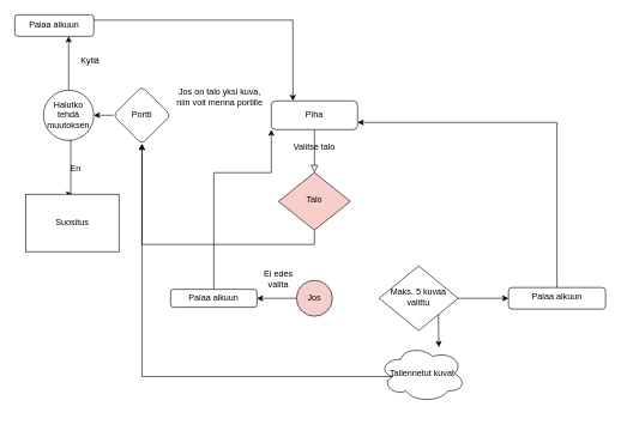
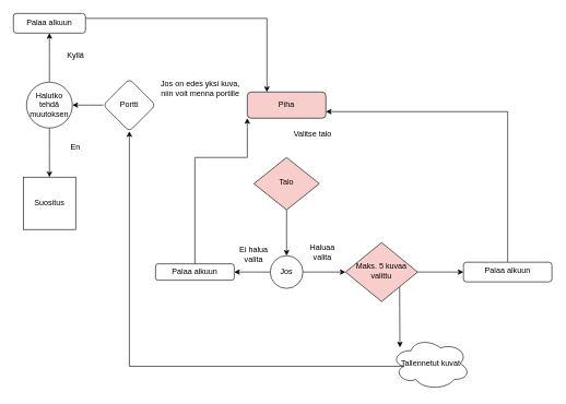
  <mxCell id="0" />
  <mxCell id="1" parent="0" />
- <mxCell id="2" value="" style="rounded=0;html=1;jettySize=auto;orthogonalLoop=1;fontSize=11;endArrow=block;endFill=0;endSize=8;strokeWidth=1;shadow=0;labelBackgroundColor=none;edgeStyle=orthogonalEdgeStyle;" parent="1" source="3" target="5" edge="1"><mxGeometry relative="1" as="geometry" /></mxCell>
- <mxCell id="3" value="Piha" style="rounded=1;whiteSpace=wrap;html=1;fontSize=12;glass=0;strokeWidth=1;shadow=0;" parent="1" vertex="1"><mxGeometry x="377" y="140" width="120" height="40" as="geometry" /></mxCell>
- <mxCell id="4" style="edgeStyle=orthogonalEdgeStyle;rounded=0;orthogonalLoop=1;jettySize=auto;html=1;exitX=0.5;exitY=1;exitDx=0;exitDy=0;" edge="1" parent="1" source="5" target="22"><mxGeometry relative="1" as="geometry" /></mxCell>
+ <mxCell id="3" value="Piha" style="rounded=1;whiteSpace=wrap;html=1;fontSize=12;glass=0;strokeWidth=1;shadow=0;fillColor=#f8cecc;" parent="1" vertex="1"><mxGeometry x="377" y="140" width="120" height="40" as="geometry" /></mxCell>
+ <mxCell id="4" style="edgeStyle=orthogonalEdgeStyle;rounded=0;orthogonalLoop=1;jettySize=auto;html=1;exitX=0.5;exitY=1;exitDx=0;exitDy=0;" edge="1" parent="1" source="5" target="12"><mxGeometry relative="1" as="geometry" /></mxCell>
  <mxCell id="5" value="Talo" style="rhombus;whiteSpace=wrap;html=1;shadow=0;fontFamily=Helvetica;fontSize=12;align=center;strokeWidth=1;spacing=6;spacingTop=-4;fillColor=#f8cecc;" parent="1" vertex="1"><mxGeometry x="387" y="240" width="100" height="80" as="geometry" /></mxCell>
  <mxCell id="6" value="" style="edgeStyle=orthogonalEdgeStyle;rounded=0;orthogonalLoop=1;jettySize=auto;html=1;" edge="1" parent="1" source="8" target="18"><mxGeometry relative="1" as="geometry" /></mxCell>
  <mxCell id="7" style="edgeStyle=elbowEdgeStyle;rounded=0;orthogonalLoop=1;jettySize=auto;html=1;exitX=1;exitY=1;exitDx=0;exitDy=0;" edge="1" parent="1" source="8" target="20"><mxGeometry relative="1" as="geometry" /></mxCell>
- <mxCell id="8" value="Maks. 5 kuvaa valittu" style="rhombus;whiteSpace=wrap;html=1;shadow=0;fontFamily=Helvetica;fontSize=12;align=center;strokeWidth=1;spacing=6;spacingTop=-4;" parent="1" vertex="1"><mxGeometry x="527" y="370" width="110" height="90" as="geometry" /></mxCell>
- <mxCell id="9" value="Valitse talo" style="text;html=1;strokeColor=none;fillColor=none;align=center;verticalAlign=middle;whiteSpace=wrap;rounded=0;" vertex="1" parent="1"><mxGeometry x="407" y="190" width="60" height="30" as="geometry" /></mxCell>
+ <mxCell id="8" value="Maks. 5 kuvaa valittu" style="rhombus;whiteSpace=wrap;html=1;shadow=0;fontFamily=Helvetica;fontSize=12;align=center;strokeWidth=1;spacing=6;spacingTop=-4;fillColor=#f8cecc;" parent="1" vertex="1"><mxGeometry x="527" y="370" width="110" height="90" as="geometry" /></mxCell>
+ <mxCell id="9" value="Valitse talo" style="text;html=1;strokeColor=none;fillColor=none;align=center;verticalAlign=middle;whiteSpace=wrap;rounded=0;" vertex="1" parent="1"><mxGeometry x="447" y="190" width="60" height="30" as="geometry" /></mxCell>
+ <mxCell id="10" style="edgeStyle=orthogonalEdgeStyle;rounded=0;orthogonalLoop=1;jettySize=auto;html=1;exitX=1;exitY=0.5;exitDx=0;exitDy=0;" edge="1" parent="1" source="12" target="8"><mxGeometry relative="1" as="geometry" /></mxCell>
  <mxCell id="11" style="edgeStyle=orthogonalEdgeStyle;rounded=0;orthogonalLoop=1;jettySize=auto;html=1;exitX=0;exitY=0.5;exitDx=0;exitDy=0;entryX=1;entryY=0.5;entryDx=0;entryDy=0;" edge="1" parent="1" source="12" target="15"><mxGeometry relative="1" as="geometry" /></mxCell>
- <mxCell id="12" value="Jos" style="ellipse;whiteSpace=wrap;html=1;aspect=fixed;fillColor=#f8cecc;" vertex="1" parent="1"><mxGeometry x="412" y="390" width="50" height="50" as="geometry" /></mxCell>
+ <mxCell id="12" value="Jos" style="ellipse;whiteSpace=wrap;html=1;aspect=fixed;" vertex="1" parent="1"><mxGeometry x="412" y="390" width="50" height="50" as="geometry" /></mxCell>
+ <mxCell id="13" value="Haluaa valita" style="text;html=1;strokeColor=none;fillColor=none;align=center;verticalAlign=middle;whiteSpace=wrap;rounded=0;" vertex="1" parent="1"><mxGeometry x="462" y="370" width="60" height="30" as="geometry" /></mxCell>
  <mxCell id="14" style="edgeStyle=orthogonalEdgeStyle;rounded=0;orthogonalLoop=1;jettySize=auto;html=1;exitX=0.5;exitY=0;exitDx=0;exitDy=0;entryX=0;entryY=1;entryDx=0;entryDy=0;" edge="1" parent="1" source="15" target="3"><mxGeometry relative="1" as="geometry"><mxPoint x="377" y="200" as="targetPoint" /><Array as="points"><mxPoint x="297" y="240" /><mxPoint x="377" y="240" /></Array></mxGeometry></mxCell>
  <mxCell id="15" value="Palaa alkuun" style="rounded=1;whiteSpace=wrap;html=1;" vertex="1" parent="1"><mxGeometry x="237" y="402.5" width="120" height="25" as="geometry" /></mxCell>
- <mxCell id="16" value="Ei edes valita" style="text;html=1;strokeColor=none;fillColor=none;align=center;verticalAlign=middle;whiteSpace=wrap;rounded=0;" vertex="1" parent="1"><mxGeometry x="357" y="372.5" width="60" height="30" as="geometry" /></mxCell>
+ <mxCell id="16" value="Ei halua valita" style="text;html=1;strokeColor=none;fillColor=none;align=center;verticalAlign=middle;whiteSpace=wrap;rounded=0;" vertex="1" parent="1"><mxGeometry x="357" y="372.5" width="60" height="30" as="geometry" /></mxCell>
  <mxCell id="17" style="edgeStyle=orthogonalEdgeStyle;rounded=0;orthogonalLoop=1;jettySize=auto;html=1;exitX=0.5;exitY=0;exitDx=0;exitDy=0;entryX=1;entryY=0.75;entryDx=0;entryDy=0;" edge="1" parent="1" source="18" target="3"><mxGeometry relative="1" as="geometry" /></mxCell>
  <mxCell id="18" value="Palaa alkuun" style="rounded=1;whiteSpace=wrap;html=1;shadow=0;strokeWidth=1;spacing=6;spacingTop=-4;" vertex="1" parent="1"><mxGeometry x="707" y="400" width="135" height="30" as="geometry" /></mxCell>
  <mxCell id="19" style="edgeStyle=elbowEdgeStyle;rounded=0;orthogonalLoop=1;jettySize=auto;html=1;exitX=0.16;exitY=0.55;exitDx=0;exitDy=0;exitPerimeter=0;entryX=0.5;entryY=1;entryDx=0;entryDy=0;" edge="1" parent="1" source="20" target="22"><mxGeometry relative="1" as="geometry"><Array as="points"><mxPoint x="197" y="350" /></Array></mxGeometry></mxCell>
- <mxCell id="20" value="Tallennetut kuvat" style="ellipse;shape=cloud;whiteSpace=wrap;html=1;" vertex="1" parent="1"><mxGeometry x="527" y="480" width="120" height="80" as="geometry" /></mxCell>
+ <mxCell id="20" value="Tallennetut kuvat" style="ellipse;shape=cloud;whiteSpace=wrap;html=1;" vertex="1" parent="1"><mxGeometry x="597" y="515" width="120" height="80" as="geometry" /></mxCell>
  <mxCell id="21" style="edgeStyle=elbowEdgeStyle;rounded=0;orthogonalLoop=1;jettySize=auto;html=1;exitX=0;exitY=0.5;exitDx=0;exitDy=0;entryX=1;entryY=0.5;entryDx=0;entryDy=0;" edge="1" parent="1" source="22" target="26"><mxGeometry relative="1" as="geometry" /></mxCell>
  <mxCell id="22" value="Portti" style="rhombus;whiteSpace=wrap;html=1;rounded=1;glass=0;strokeWidth=1;shadow=0;arcSize=15;" vertex="1" parent="1"><mxGeometry x="157" y="120" width="80" height="80" as="geometry" /></mxCell>
- <mxCell id="23" value="Jos on talo yksi kuva, &lt;br&gt;niin voit menna portille" style="text;html=1;align=center;verticalAlign=middle;resizable=0;points=[];autosize=1;strokeColor=none;fillColor=none;" vertex="1" parent="1"><mxGeometry x="235" y="120" width="140" height="30" as="geometry" /></mxCell>
+ <mxCell id="23" value="Jos on edes yksi kuva, &lt;br&gt;niin voit menna portille" style="text;html=1;align=center;verticalAlign=middle;resizable=0;points=[];autosize=1;strokeColor=none;fillColor=none;" vertex="1" parent="1"><mxGeometry x="235" y="120" width="140" height="30" as="geometry" /></mxCell>
  <mxCell id="24" value="" style="edgeStyle=elbowEdgeStyle;rounded=0;orthogonalLoop=1;jettySize=auto;html=1;" edge="1" parent="1" source="26" target="28"><mxGeometry relative="1" as="geometry" /></mxCell>
  <mxCell id="25" style="edgeStyle=elbowEdgeStyle;rounded=0;orthogonalLoop=1;jettySize=auto;html=1;exitX=0.5;exitY=1;exitDx=0;exitDy=0;entryX=0.5;entryY=0;entryDx=0;entryDy=0;" edge="1" parent="1" source="26" target="30"><mxGeometry relative="1" as="geometry" /></mxCell>
- <mxCell id="26" value="Halutko tehdä muutoksen" style="ellipse;whiteSpace=wrap;html=1;aspect=fixed;" vertex="1" parent="1"><mxGeometry x="60" y="125" width="70" height="70" as="geometry" /></mxCell>
+ <mxCell id="26" value="Halutko tehdä muutoksen" style="ellipse;whiteSpace=wrap;html=1;aspect=fixed;" vertex="1" parent="1"><mxGeometry x="40" y="125" width="70" height="70" as="geometry" /></mxCell>
  <mxCell id="27" style="edgeStyle=elbowEdgeStyle;rounded=0;orthogonalLoop=1;jettySize=auto;html=1;exitX=1;exitY=0.25;exitDx=0;exitDy=0;entryX=0.25;entryY=0;entryDx=0;entryDy=0;" edge="1" parent="1" source="28" target="3"><mxGeometry relative="1" as="geometry"><mxPoint x="370" y="100" as="targetPoint" /><Array as="points"><mxPoint x="407" y="130" /><mxPoint x="415" y="140" /><mxPoint x="415" y="80" /><mxPoint x="405" y="60" /><mxPoint x="405" y="120" /><mxPoint x="415" y="140" /><mxPoint x="415" y="100" /></Array></mxGeometry></mxCell>
  <mxCell id="28" value="Palaa alkuun" style="rounded=1;whiteSpace=wrap;html=1;" vertex="1" parent="1"><mxGeometry x="20" y="20" width="110" height="30" as="geometry" /></mxCell>
- <mxCell id="29" value="Kyllä" style="text;html=1;strokeColor=none;fillColor=none;align=center;verticalAlign=middle;whiteSpace=wrap;rounded=0;" vertex="1" parent="1"><mxGeometry x="95" y="70" width="60" height="30" as="geometry" /></mxCell>
- <mxCell id="30" value="Suositus" style="whiteSpace=wrap;html=1;aspect=fixed;" vertex="1" parent="1"><mxGeometry x="35" y="270" width="130" height="80" as="geometry" /></mxCell>
- <mxCell id="31" value="En" style="text;html=1;strokeColor=none;fillColor=none;align=center;verticalAlign=middle;whiteSpace=wrap;rounded=0;" vertex="1" parent="1"><mxGeometry x="75" y="220" width="60" height="30" as="geometry" /></mxCell>
+ <mxCell id="29" value="Kyllä" style="text;html=1;strokeColor=none;fillColor=none;align=center;verticalAlign=middle;whiteSpace=wrap;rounded=0;" vertex="1" parent="1"><mxGeometry x="85" y="70" width="60" height="30" as="geometry" /></mxCell>
+ <mxCell id="30" value="Suositus" style="whiteSpace=wrap;html=1;aspect=fixed;" vertex="1" parent="1"><mxGeometry x="35" y="270" width="80" height="80" as="geometry" /></mxCell>
+ <mxCell id="31" value="En" style="text;html=1;strokeColor=none;fillColor=none;align=center;verticalAlign=middle;whiteSpace=wrap;rounded=0;" vertex="1" parent="1"><mxGeometry x="85" y="210" width="60" height="30" as="geometry" /></mxCell>
